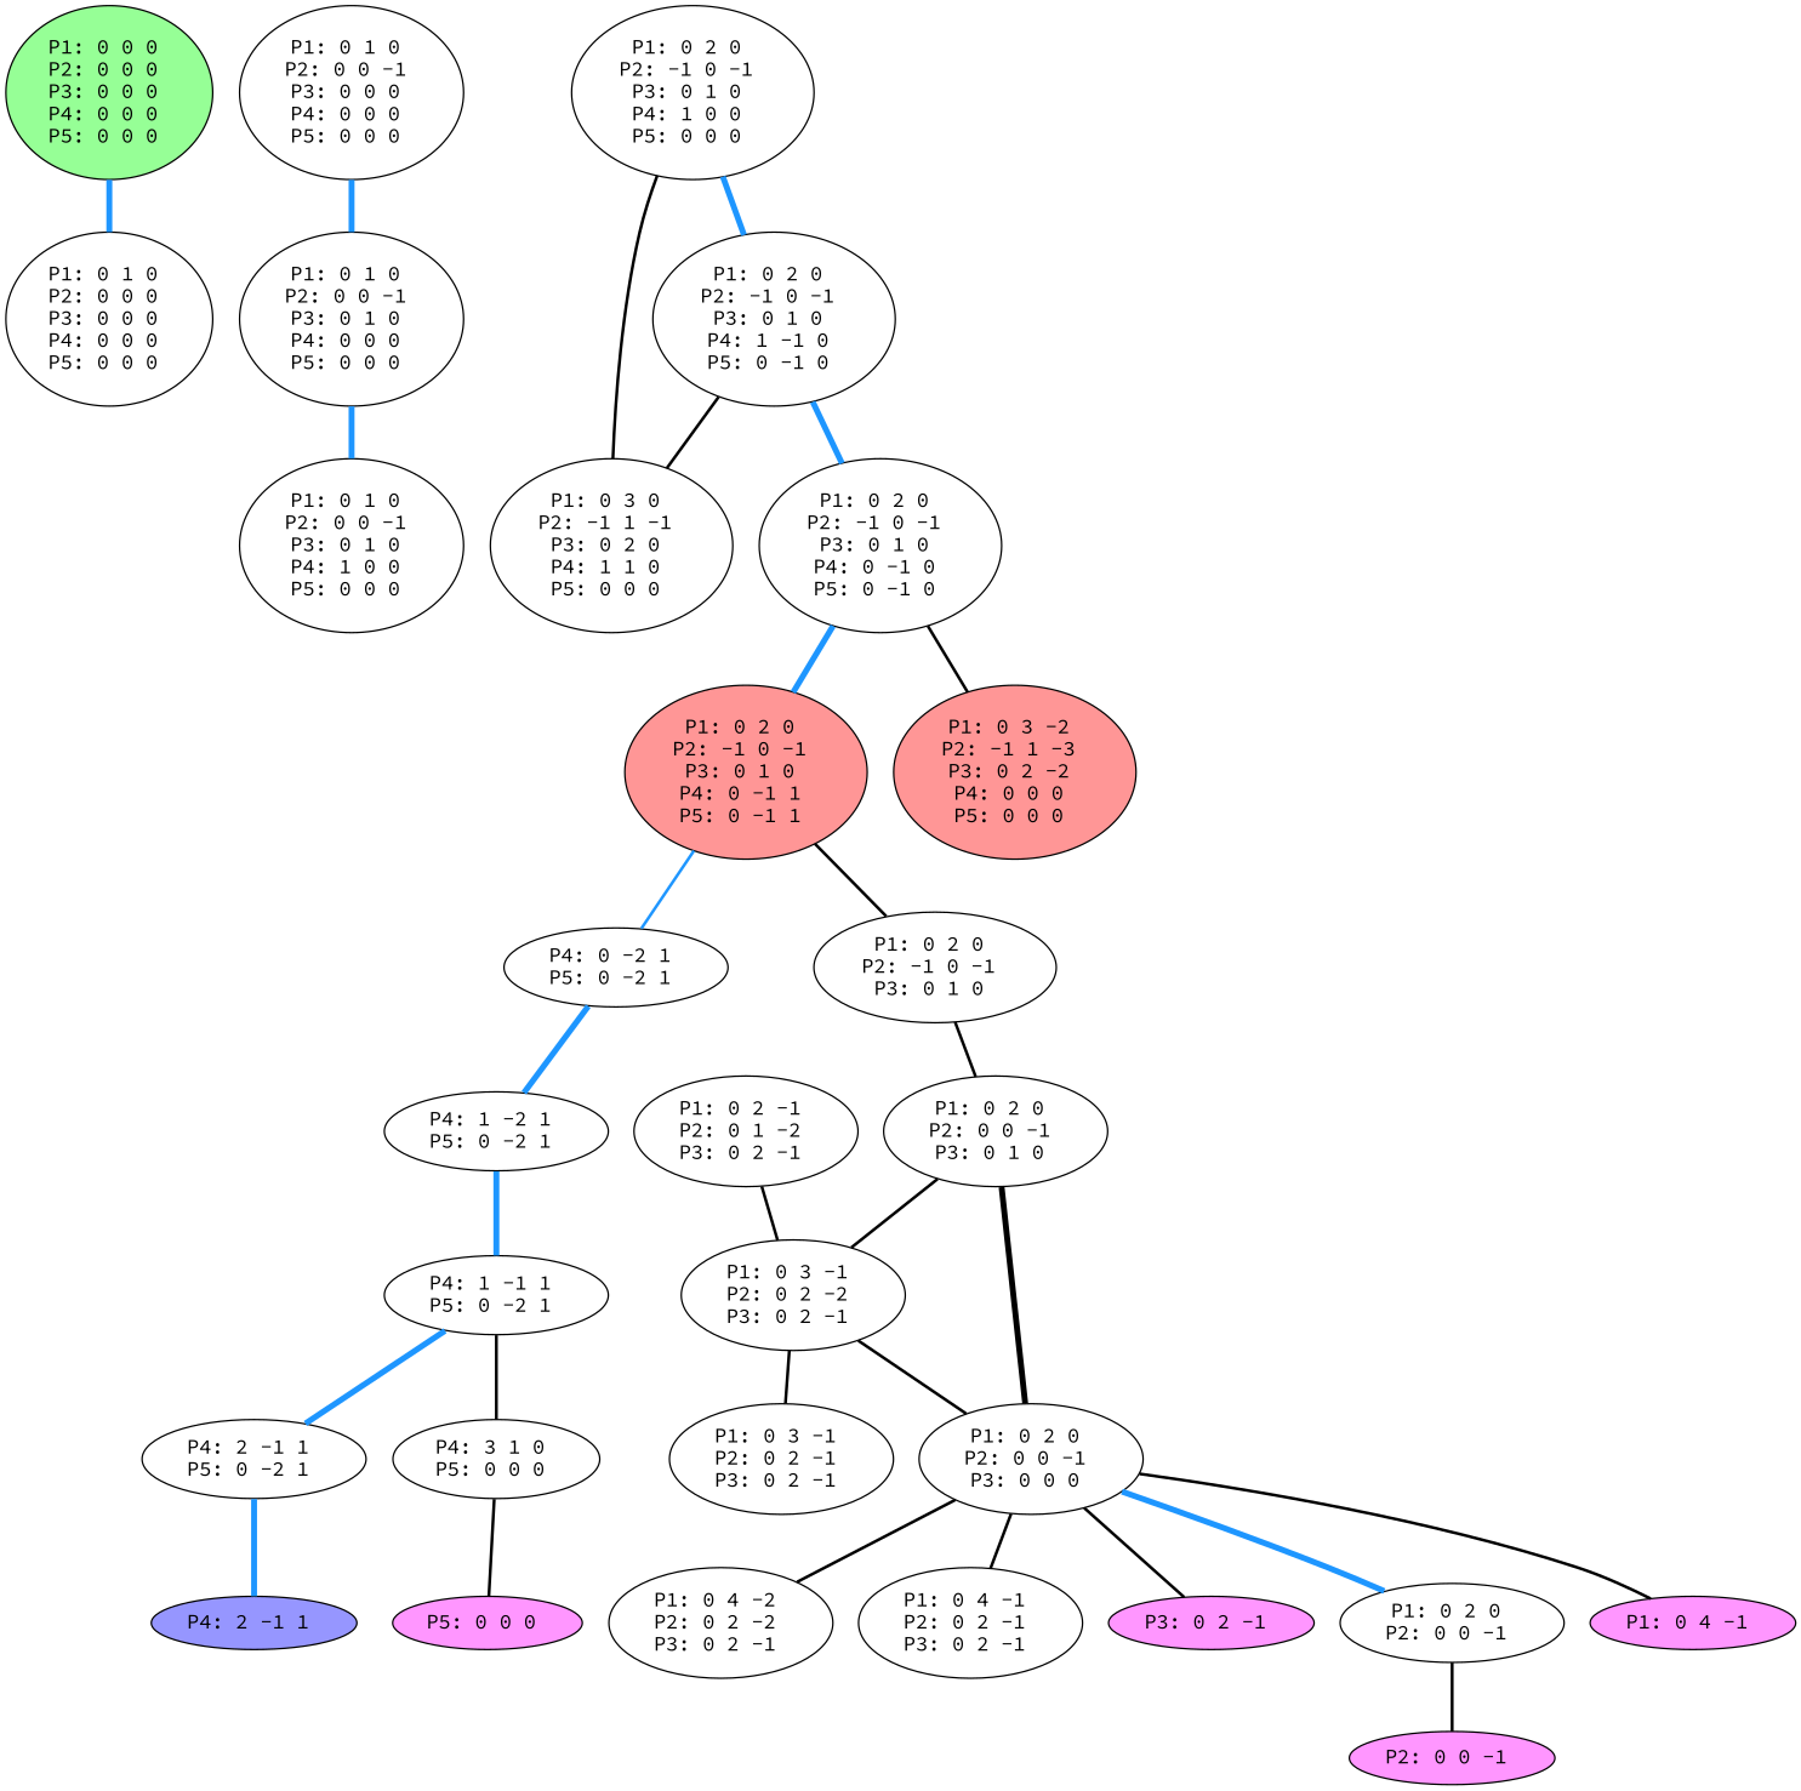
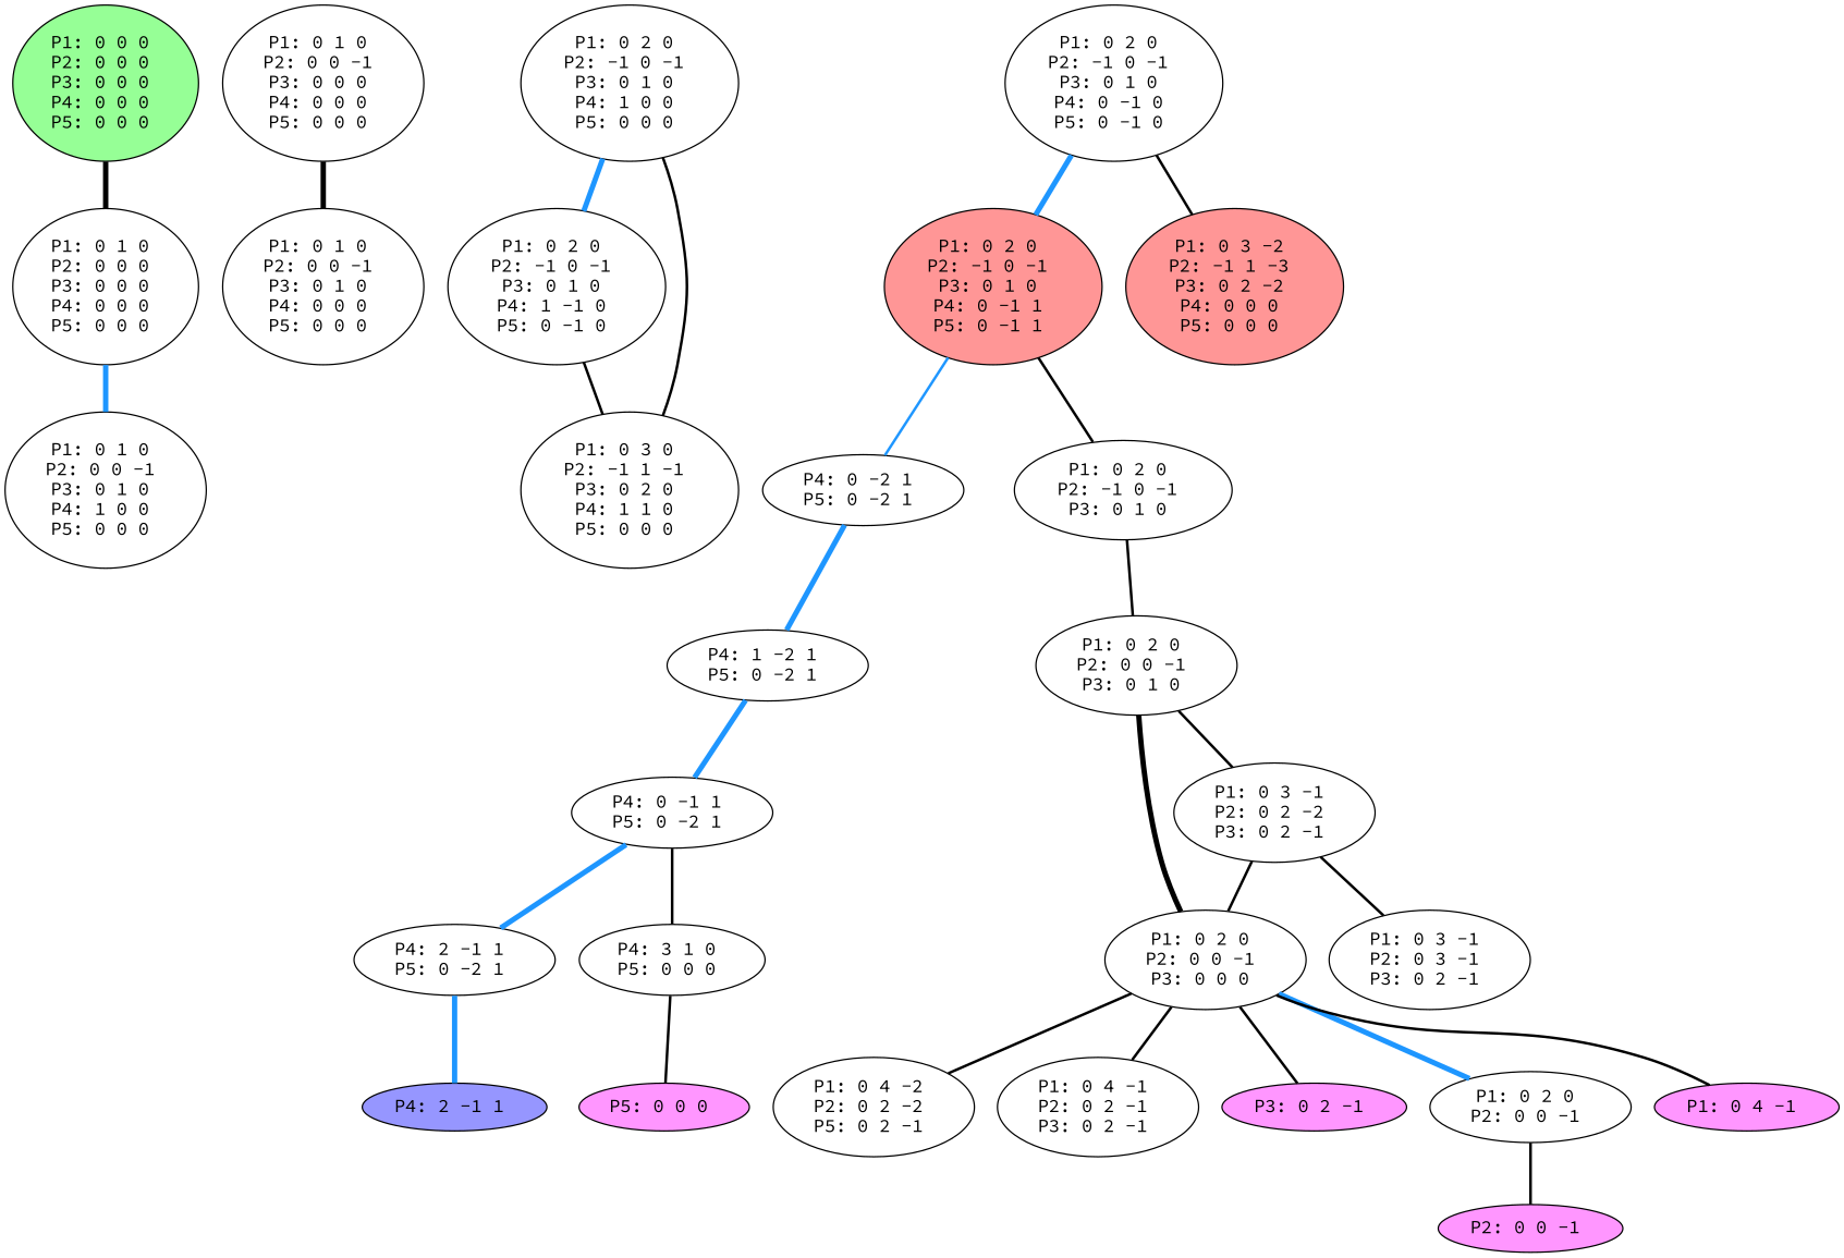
  graph {
    color=black
    fontname="Source Code Pro"
    node [fontname="Source Code Pro"]
    edge [color=black fontname="Source Code Pro" style=bold]
    n1 [fillcolor="#96FF96" label="P1: 0 0 0 \nP2: 0 0 0 \nP3: 0 0 0 \nP4: 0 0 0 \nP5: 0 0 0 \n" style=filled]
    n2 [label="P1: 0 1 0 \nP2: 0 0 0 \nP3: 0 0 0 \nP4: 0 0 0 \nP5: 0 0 0 \n"]
    n3 [label="P1: 0 1 0 \nP2: 0 0 -1 \nP3: 0 0 0 \nP4: 0 0 0 \nP5: 0 0 0 \n"]
    n4 [label="P1: 0 1 0 \nP2: 0 0 -1 \nP3: 0 1 0 \nP4: 0 0 0 \nP5: 0 0 0 \n"]
    n5 [label="P1: 0 1 0 \nP2: 0 0 -1 \nP3: 0 1 0 \nP4: 1 0 0 \nP5: 0 0 0 \n"]
    n6 [label="P1: 0 2 0 \nP2: -1 0 -1 \nP3: 0 1 0 \nP4: 1 0 0 \nP5: 0 0 0 \n"]
    n7 [label="P1: 0 2 0 \nP2: -1 0 -1 \nP3: 0 1 0 \nP4: 1 -1 0 \nP5: 0 -1 0 \n"]
    n8 [label="P1: 0 3 0 \nP2: -1 1 -1 \nP3: 0 2 0 \nP4: 1 1 0 \nP5: 0 0 0 \n"]
    n9 [label="P1: 0 2 0 \nP2: -1 0 -1 \nP3: 0 1 0 \nP4: 0 -1 0 \nP5: 0 -1 0 \n"]
    n10 [fillcolor="#FF9696" label="P1: 0 2 0 \nP2: -1 0 -1 \nP3: 0 1 0 \nP4: 0 -1 1 \nP5: 0 -1 1 \n" style=filled]
    n11 [fillcolor="#FF9696" label="P1: 0 3 -2 \nP2: -1 1 -3 \nP3: 0 2 -2 \nP4: 0 0 0 \nP5: 0 0 0 \n" style=filled]
    n12 [label="P4: 0 -2 1 \nP5: 0 -2 1 \n"]
    n13 [label="P1: 0 2 0 \nP2: -1 0 -1 \nP3: 0 1 0 \n"]
    n14 [label="P4: 1 -2 1 \nP5: 0 -2 1 \n"]
    n15 [label="P1: 0 2 0 \nP2: 0 0 -1 \nP3: 0 1 0 \n"]
-   n16 [label="P4: 1 -1 1 \nP5: 0 -2 1 \n"]
+   n16 [label="P4: 0 -1 1 \nP5: 0 -2 1 \n"]
    n17 [label="P4: 2 -1 1 \nP5: 0 -2 1 \n"]
    n18 [label="P4: 3 1 0 \nP5: 0 0 0 \n"]
    n19 [fillcolor="#9696FF" label="P4: 2 -1 1 \n" style=filled]
    n20 [fillcolor="#FF96FF" label="P5: 0 0 0 \n" style=filled]
    n21 [label="P1: 0 3 -1 \nP2: 0 2 -2 \nP3: 0 2 -1 \n"]
    n22 [label="P1: 0 2 0 \nP2: 0 0 -1 \nP3: 0 0 0 \n"]
-   n23 [label="P1: 0 2 -1 \nP2: 0 1 -2 \nP3: 0 2 -1 \n"]
-   n24 [label="P1: 0 3 -1 \nP2: 0 2 -1 \nP3: 0 2 -1 \n"]
-   n25 [label="P1: 0 4 -2 \nP2: 0 2 -2 \nP3: 0 2 -1 \n"]
+   n24 [label="P1: 0 3 -1 \nP2: 0 3 -1 \nP3: 0 2 -1 \n"]
+   n25 [label="P1: 0 4 -2 \nP2: 0 2 -2 \nP5: 0 2 -1 \n"]
    n26 [label="P1: 0 4 -1 \nP2: 0 2 -1 \nP3: 0 2 -1 \n"]
    n27 [fillcolor="#FF96FF" label="P3: 0 2 -1 \n" style=filled]
    n28 [label="P1: 0 2 0 \nP2: 0 0 -1 \n"]
    n29 [fillcolor="#FF96FF" label="P1: 0 4 -1 \n" style=filled]
    n30 [fillcolor="#FF96FF" label="P2: 0 0 -1 \n" style=filled]
-   n1 -- n2 [color="#1E96FF" penwidth=4.0]
-   n3 -- n4 [color="#1E96FF" penwidth=4.0]
-   n4 -- n5 [color="#1E96FF" penwidth=4.0]
+   n1 -- n2 [penwidth=4.0]
+   n3 -- n4 [penwidth=4.0]
+   n2 -- n5 [color="#1E96FF" penwidth=4.0]
    n6 -- n7 [color="#1E96FF" penwidth=4.0]
    n6 -- n8
    n7 -- n8
-   n7 -- n9 [color="#1E96FF" penwidth=4.0]
    n9 -- n10 [color="#1E96FF" penwidth=4.0]
    n9 -- n11
    n10 -- n12 [color="#1E96FF"]
    n10 -- n13
    n12 -- n14 [color="#1E96FF" penwidth=4.0]
    n13 -- n15
    n14 -- n16 [color="#1E96FF" penwidth=4.0]
    n15 -- n21
    n15 -- n22 [penwidth=4.0]
    n16 -- n17 [color="#1E96FF" penwidth=4.0]
    n16 -- n18
    n17 -- n19 [color="#1E96FF" penwidth=4.0]
    n18 -- n20
    n21 -- n22
    n21 -- n24
    n22 -- n25
    n22 -- n26
    n22 -- n27
    n22 -- n28 [color="#1E96FF" penwidth=4.0]
    n22 -- n29
-   n23 -- n21
    n28 -- n30
  }
